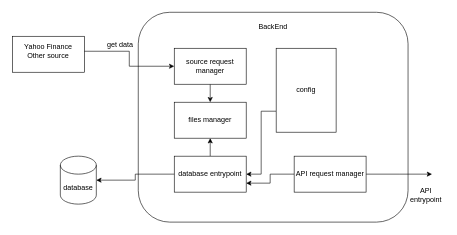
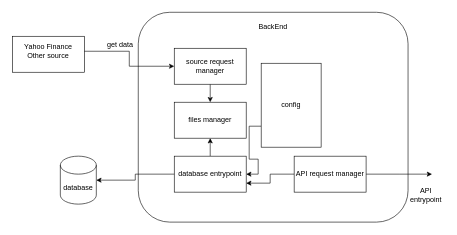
  <mxCell id="0" />
  <mxCell id="1" parent="0" />
  <mxCell id="2" value="" style="rounded=1;whiteSpace=wrap;html=1;" vertex="1" parent="1"><mxGeometry x="230" y="20" width="450" height="350" as="geometry" /></mxCell>
  <mxCell id="3" value="BackEnd" style="text;html=1;align=center;verticalAlign=middle;whiteSpace=wrap;rounded=0;" vertex="1" parent="1"><mxGeometry x="425" y="30" width="60" height="30" as="geometry" /></mxCell>
  <mxCell id="4" value="" style="rounded=0;whiteSpace=wrap;html=1;" vertex="1" parent="1"><mxGeometry x="20" y="60" width="120" height="60" as="geometry" /></mxCell>
  <mxCell id="5" style="edgeStyle=orthogonalEdgeStyle;rounded=0;orthogonalLoop=1;jettySize=auto;html=1;exitX=1;exitY=0.5;exitDx=0;exitDy=0;" edge="1" parent="1" source="6" target="8"><mxGeometry relative="1" as="geometry" /></mxCell>
  <mxCell id="6" value="&lt;div&gt;Yahoo Finance&lt;/div&gt;&lt;div&gt;Other source&lt;br&gt;&lt;/div&gt;" style="text;html=1;align=center;verticalAlign=middle;whiteSpace=wrap;rounded=0;" vertex="1" parent="1"><mxGeometry x="20" y="70" width="120" height="30" as="geometry" /></mxCell>
  <mxCell id="7" style="edgeStyle=orthogonalEdgeStyle;rounded=0;orthogonalLoop=1;jettySize=auto;html=1;exitX=0.5;exitY=1;exitDx=0;exitDy=0;entryX=0.5;entryY=0;entryDx=0;entryDy=0;" edge="1" parent="1" source="8" target="14"><mxGeometry relative="1" as="geometry" /></mxCell>
  <mxCell id="8" value="source request manager" style="rounded=0;whiteSpace=wrap;html=1;" vertex="1" parent="1"><mxGeometry x="290" y="80" width="120" height="60" as="geometry" /></mxCell>
  <mxCell id="9" value="get data" style="text;html=1;align=center;verticalAlign=middle;whiteSpace=wrap;rounded=0;" vertex="1" parent="1"><mxGeometry x="170" y="60" width="60" height="30" as="geometry" /></mxCell>
  <mxCell id="10" style="edgeStyle=orthogonalEdgeStyle;rounded=0;orthogonalLoop=1;jettySize=auto;html=1;exitX=0;exitY=0.75;exitDx=0;exitDy=0;entryX=1;entryY=0.5;entryDx=0;entryDy=0;" edge="1" parent="1" source="11" target="13"><mxGeometry relative="1" as="geometry" /></mxCell>
- <mxCell id="11" value="config" style="rounded=0;whiteSpace=wrap;html=1;" vertex="1" parent="1"><mxGeometry x="460" y="80" width="100" height="140" as="geometry" /></mxCell>
+ <mxCell id="11" value="config" style="rounded=0;whiteSpace=wrap;html=1;" vertex="1" parent="1"><mxGeometry x="435" y="105" width="100" height="140" as="geometry" /></mxCell>
  <mxCell id="12" style="edgeStyle=orthogonalEdgeStyle;rounded=0;orthogonalLoop=1;jettySize=auto;html=1;exitX=0.5;exitY=0;exitDx=0;exitDy=0;entryX=0.5;entryY=1;entryDx=0;entryDy=0;" edge="1" parent="1" source="13" target="14"><mxGeometry relative="1" as="geometry" /></mxCell>
  <mxCell id="13" value="database entrypoint" style="rounded=0;whiteSpace=wrap;html=1;" vertex="1" parent="1"><mxGeometry x="290" y="260" width="120" height="60" as="geometry" /></mxCell>
  <mxCell id="14" value="files manager" style="rounded=0;whiteSpace=wrap;html=1;" vertex="1" parent="1"><mxGeometry x="290" y="170" width="120" height="60" as="geometry" /></mxCell>
  <mxCell id="15" value="database" style="shape=cylinder3;whiteSpace=wrap;html=1;boundedLbl=1;backgroundOutline=1;size=15;" vertex="1" parent="1"><mxGeometry x="100" y="260" width="60" height="80" as="geometry" /></mxCell>
  <mxCell id="16" style="edgeStyle=orthogonalEdgeStyle;rounded=0;orthogonalLoop=1;jettySize=auto;html=1;exitX=0;exitY=0.5;exitDx=0;exitDy=0;entryX=1;entryY=0.5;entryDx=0;entryDy=0;entryPerimeter=0;" edge="1" parent="1" source="13" target="15"><mxGeometry relative="1" as="geometry" /></mxCell>
  <mxCell id="17" style="edgeStyle=orthogonalEdgeStyle;rounded=0;orthogonalLoop=1;jettySize=auto;html=1;entryX=1;entryY=0.75;entryDx=0;entryDy=0;" edge="1" parent="1" source="19" target="13"><mxGeometry relative="1" as="geometry" /></mxCell>
  <mxCell id="18" style="edgeStyle=orthogonalEdgeStyle;rounded=0;orthogonalLoop=1;jettySize=auto;html=1;exitX=1;exitY=0.5;exitDx=0;exitDy=0;" edge="1" parent="1" source="19"><mxGeometry relative="1" as="geometry"><mxPoint x="720" y="290" as="targetPoint" /></mxGeometry></mxCell>
  <mxCell id="19" value="API request manager" style="rounded=0;whiteSpace=wrap;html=1;" vertex="1" parent="1"><mxGeometry x="490" y="260" width="120" height="60" as="geometry" /></mxCell>
  <mxCell id="20" value="&lt;div&gt;API&lt;/div&gt;&lt;div&gt;entrypoint&lt;br&gt;&lt;/div&gt;" style="text;html=1;align=center;verticalAlign=middle;whiteSpace=wrap;rounded=0;" vertex="1" parent="1"><mxGeometry x="680" y="310" width="60" height="30" as="geometry" /></mxCell>
